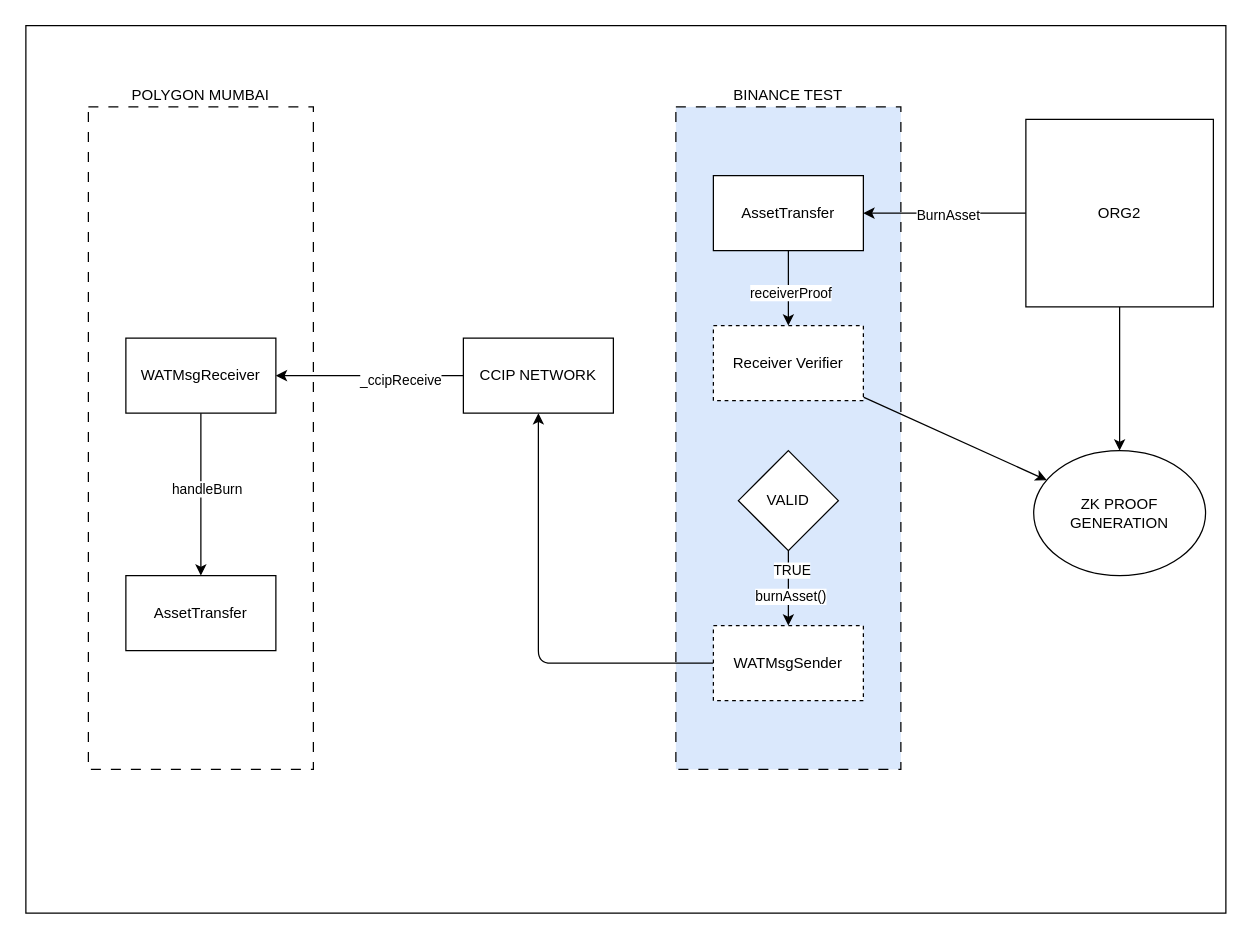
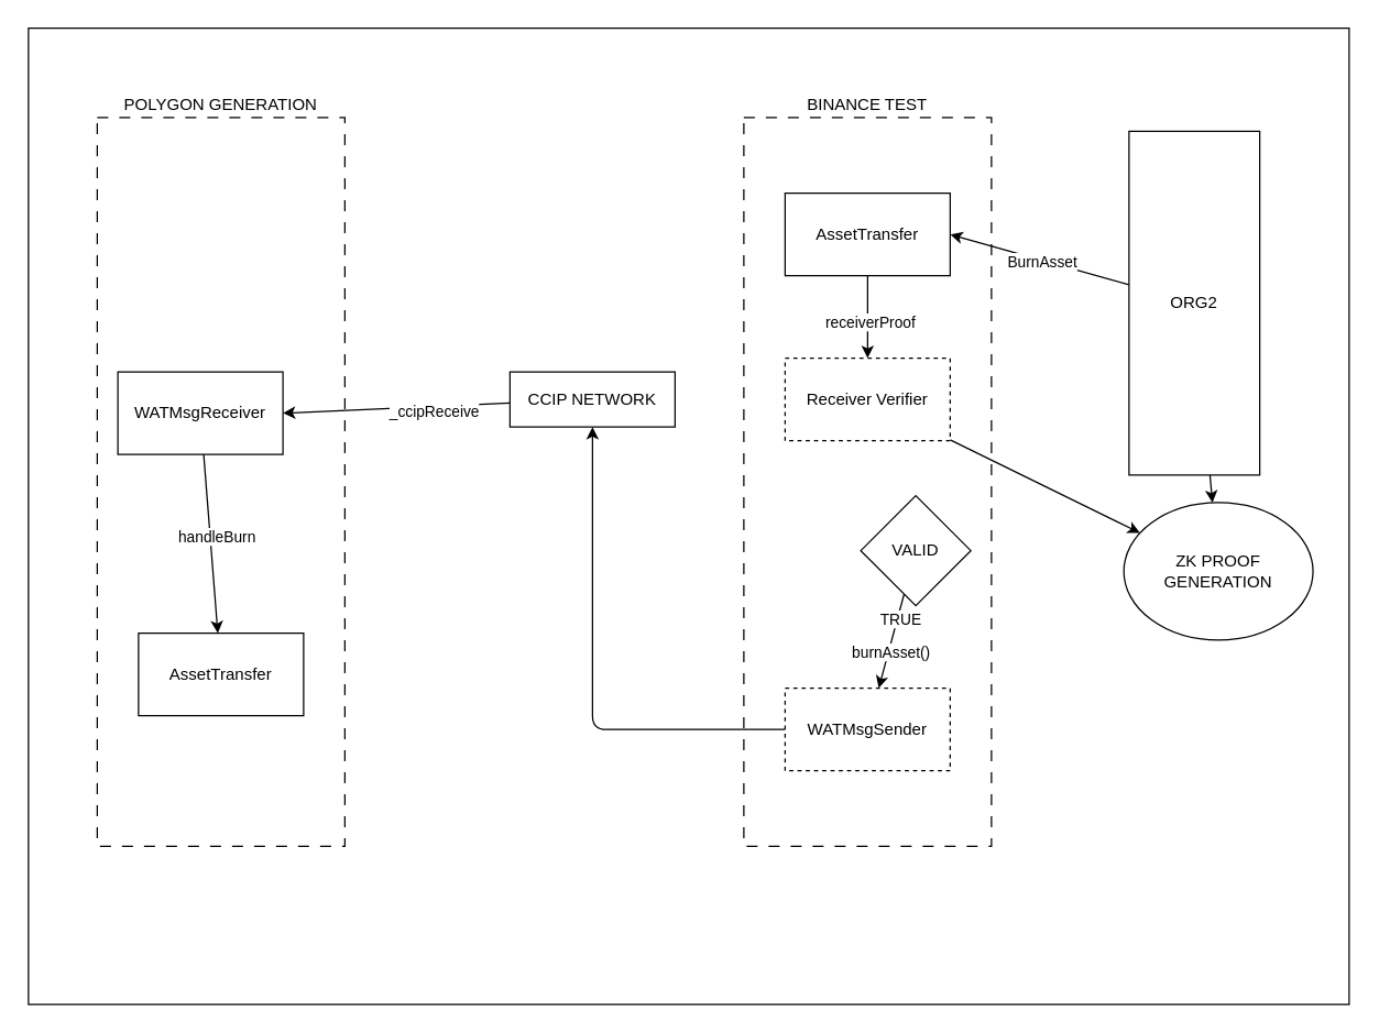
  <mxCell id="0" />
  <mxCell id="1" parent="0" />
  <mxCell id="2" value="" style="rounded=0;whiteSpace=wrap;html=1;" vertex="1" parent="1"><mxGeometry x="20" y="20" width="960" height="710" as="geometry" /></mxCell>
- <mxCell id="3" value="&lt;div style=&quot;text-align: justify;&quot;&gt;&lt;span style=&quot;background-color: initial;&quot;&gt;BINANCE TEST&lt;/span&gt;&lt;/div&gt;" style="rounded=0;whiteSpace=wrap;html=1;dashed=1;dashPattern=8 8;labelPosition=center;verticalLabelPosition=top;align=center;verticalAlign=bottom;fillColor=#dae8fc;" vertex="1" parent="1"><mxGeometry x="540" y="85" width="180" height="530" as="geometry" /></mxCell>
- <mxCell id="4" value="&lt;div style=&quot;text-align: justify;&quot;&gt;&lt;span style=&quot;background-color: initial;&quot;&gt;POLYGON MUMBAI&lt;/span&gt;&lt;/div&gt;" style="rounded=0;whiteSpace=wrap;html=1;dashed=1;dashPattern=8 8;labelPosition=center;verticalLabelPosition=top;align=center;verticalAlign=bottom;" vertex="1" parent="1"><mxGeometry y="85" width="180" height="530" as="geometry" x="70" /></mxCell>
+ <mxCell id="3" value="&lt;div style=&quot;text-align: justify;&quot;&gt;&lt;span style=&quot;background-color: initial;&quot;&gt;BINANCE TEST&lt;/span&gt;&lt;/div&gt;" style="rounded=0;whiteSpace=wrap;html=1;dashed=1;dashPattern=8 8;labelPosition=center;verticalLabelPosition=top;align=center;verticalAlign=bottom;" vertex="1" parent="1"><mxGeometry x="540" y="85" width="180" height="530" as="geometry" /></mxCell>
+ <mxCell id="4" value="&lt;div style=&quot;text-align: justify;&quot;&gt;&lt;span style=&quot;background-color: initial;&quot;&gt;POLYGON GENERATION&lt;/span&gt;&lt;/div&gt;" style="rounded=0;whiteSpace=wrap;html=1;dashed=1;dashPattern=8 8;labelPosition=center;verticalLabelPosition=top;align=center;verticalAlign=bottom;" vertex="1" parent="1"><mxGeometry y="85" width="180" height="530" as="geometry" x="70" /></mxCell>
  <mxCell id="5" value="AssetTransfer" style="rounded=0;whiteSpace=wrap;html=1;" vertex="1" parent="1"><mxGeometry x="100" y="460" width="120" height="60" as="geometry" /></mxCell>
  <mxCell id="6" style="edgeStyle=none;html=1;" edge="1" parent="1" source="8" target="5"><mxGeometry relative="1" as="geometry" /></mxCell>
  <mxCell id="7" value="handleBurn" style="edgeLabel;html=1;align=center;verticalAlign=middle;resizable=0;points=[];" vertex="1" connectable="0" parent="6"><mxGeometry x="-0.083" y="4" relative="1" as="geometry"><mxPoint as="offset" /></mxGeometry></mxCell>
- <mxCell id="8" value="WATMsgReceiver" style="whiteSpace=wrap;html=1;rounded=0;" vertex="1" parent="1"><mxGeometry x="100" y="270" width="120" height="60" as="geometry" /></mxCell>
+ <mxCell id="8" value="WATMsgReceiver" style="whiteSpace=wrap;html=1;rounded=0;" vertex="1" parent="1"><mxGeometry x="85" y="270" width="120" height="60" as="geometry" /></mxCell>
  <mxCell id="9" style="edgeStyle=none;html=1;entryX=1;entryY=0.5;entryDx=0;entryDy=0;" edge="1" parent="1" source="11" target="8"><mxGeometry relative="1" as="geometry" /></mxCell>
  <mxCell id="10" value="_ccipReceive" style="edgeLabel;html=1;align=center;verticalAlign=middle;resizable=0;points=[];" vertex="1" connectable="0" parent="9"><mxGeometry x="-0.321" y="3" relative="1" as="geometry"><mxPoint as="offset" /></mxGeometry></mxCell>
- <mxCell id="11" value="CCIP NETWORK" style="whiteSpace=wrap;html=1;rounded=0;" vertex="1" parent="1"><mxGeometry x="370" y="270" width="120" height="60" as="geometry" /></mxCell>
+ <mxCell id="11" value="CCIP NETWORK" style="whiteSpace=wrap;html=1;rounded=0;" vertex="1" parent="1"><mxGeometry x="370" y="270" width="120" height="40" as="geometry" /></mxCell>
  <mxCell id="12" style="edgeStyle=none;html=1;entryX=0.5;entryY=0;entryDx=0;entryDy=0;" edge="1" parent="1" source="14" target="20"><mxGeometry relative="1" as="geometry" /></mxCell>
  <mxCell id="13" value="receiverProof" style="edgeLabel;html=1;align=center;verticalAlign=middle;resizable=0;points=[];" vertex="1" connectable="0" parent="12"><mxGeometry x="0.139" y="1" relative="1" as="geometry"><mxPoint y="-1" as="offset" /></mxGeometry></mxCell>
  <mxCell id="14" value="AssetTransfer" style="whiteSpace=wrap;html=1;rounded=0;" vertex="1" parent="1"><mxGeometry x="570" y="140" width="120" height="60" as="geometry" /></mxCell>
  <mxCell id="15" style="edgeStyle=none;html=1;entryX=1;entryY=0.5;entryDx=0;entryDy=0;" edge="1" parent="1" source="18" target="14"><mxGeometry relative="1" as="geometry" /></mxCell>
  <mxCell id="16" value="BurnAsset" style="edgeLabel;html=1;align=center;verticalAlign=middle;resizable=0;points=[];" vertex="1" connectable="0" parent="15"><mxGeometry x="-0.025" y="1" relative="1" as="geometry"><mxPoint as="offset" /></mxGeometry></mxCell>
  <mxCell id="17" value="" style="edgeStyle=none;html=1;" edge="1" parent="1" source="18" target="27"><mxGeometry relative="1" as="geometry" /></mxCell>
- <mxCell id="18" value="ORG2" style="whiteSpace=wrap;html=1;aspect=fixed;" vertex="1" parent="1"><mxGeometry x="820" y="95" width="150" height="150" as="geometry" /></mxCell>
+ <mxCell id="18" value="ORG2" style="whiteSpace=wrap;html=1;aspect=fixed;" vertex="1" parent="1"><mxGeometry x="820" y="95" width="95" height="250" as="geometry" /></mxCell>
  <mxCell id="19" value="" style="edgeStyle=none;html=1;" edge="1" parent="1" source="20" target="27"><mxGeometry relative="1" as="geometry" /></mxCell>
  <mxCell id="20" value="Receiver Verifier" style="whiteSpace=wrap;html=1;rounded=0;dashed=1;" vertex="1" parent="1"><mxGeometry x="570" y="260" width="120" height="60" as="geometry" /></mxCell>
  <mxCell id="21" value="" style="edgeStyle=none;html=1;" edge="1" parent="1" source="24" target="26"><mxGeometry relative="1" as="geometry" /></mxCell>
  <mxCell id="22" value="TRUE" style="edgeLabel;html=1;align=center;verticalAlign=middle;resizable=0;points=[];" vertex="1" connectable="0" parent="21"><mxGeometry x="-0.489" y="2" relative="1" as="geometry"><mxPoint as="offset" /></mxGeometry></mxCell>
  <mxCell id="23" value="burnAsset()" style="edgeLabel;html=1;align=center;verticalAlign=middle;resizable=0;points=[];" vertex="1" connectable="0" parent="21"><mxGeometry x="0.21" y="1" relative="1" as="geometry"><mxPoint as="offset" /></mxGeometry></mxCell>
- <mxCell id="24" value="VALID" style="rhombus;whiteSpace=wrap;html=1;rounded=0;" vertex="1" parent="1"><mxGeometry x="590" y="360" width="80" height="80" as="geometry" /></mxCell>
+ <mxCell id="24" value="VALID" style="rhombus;whiteSpace=wrap;html=1;rounded=0;" vertex="1" parent="1"><mxGeometry x="625" y="360" width="80" height="80" as="geometry" /></mxCell>
  <mxCell id="25" style="edgeStyle=none;html=1;entryX=0.5;entryY=1;entryDx=0;entryDy=0;" edge="1" parent="1" source="26" target="11"><mxGeometry relative="1" as="geometry"><Array as="points"><mxPoint x="430" y="530" /></Array></mxGeometry></mxCell>
  <mxCell id="26" value="WATMsgSender" style="whiteSpace=wrap;html=1;rounded=0;dashed=1;" vertex="1" parent="1"><mxGeometry x="570" y="500" width="120" height="60" as="geometry" /></mxCell>
- <mxCell id="27" value="ZK PROOF&lt;br&gt;GENERATION" style="ellipse;whiteSpace=wrap;html=1;" vertex="1" parent="1"><mxGeometry x="826.25" y="360" width="137.5" height="100" as="geometry" /></mxCell>
+ <mxCell id="27" value="ZK PROOF&lt;br&gt;GENERATION" style="ellipse;whiteSpace=wrap;html=1;" vertex="1" parent="1"><mxGeometry x="816.25" y="365" width="137.5" height="100" as="geometry" /></mxCell>
